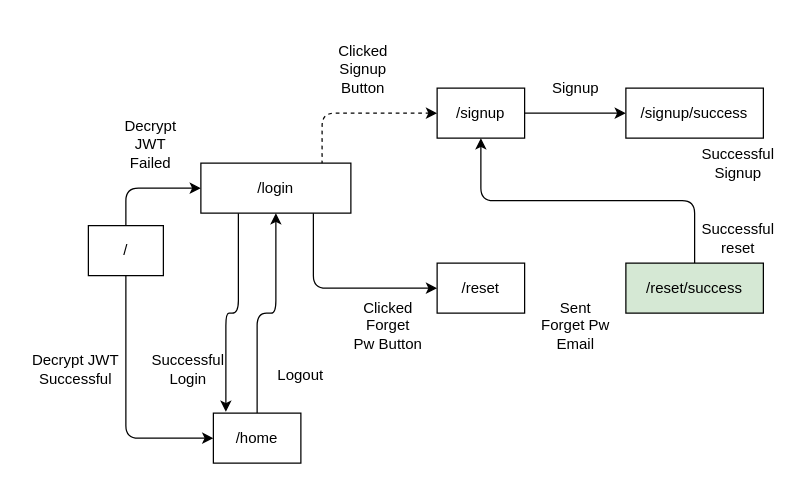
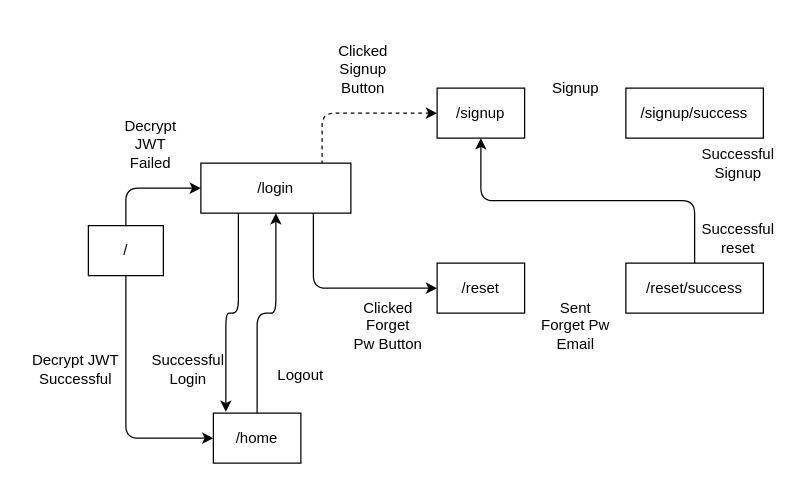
  <mxCell id="0" />
  <mxCell id="1" parent="0" />
  <mxCell id="2" style="html=1;exitX=0.5;exitY=0;exitDx=0;exitDy=0;entryX=0;entryY=0.5;entryDx=0;entryDy=0;edgeStyle=orthogonalEdgeStyle;" edge="1" parent="1" source="4" target="8"><mxGeometry relative="1" as="geometry" /></mxCell>
  <mxCell id="3" style="edgeStyle=orthogonalEdgeStyle;html=1;exitX=0.5;exitY=1;exitDx=0;exitDy=0;entryX=0;entryY=0.5;entryDx=0;entryDy=0;" edge="1" parent="1" source="4" target="23"><mxGeometry relative="1" as="geometry" /></mxCell>
  <mxCell id="4" value="/" style="rounded=0;whiteSpace=wrap;html=1;" vertex="1" parent="1"><mxGeometry x="70" y="180" width="60" height="40" as="geometry" /></mxCell>
  <mxCell id="5" style="edgeStyle=orthogonalEdgeStyle;html=1;exitX=0.808;exitY=0.025;exitDx=0;exitDy=0;entryX=0;entryY=0.5;entryDx=0;entryDy=0;exitPerimeter=0;dashed=1;" edge="1" parent="1" source="8" target="10"><mxGeometry relative="1" as="geometry" /></mxCell>
  <mxCell id="6" style="edgeStyle=orthogonalEdgeStyle;html=1;exitX=0.75;exitY=1;exitDx=0;exitDy=0;entryX=0;entryY=0.5;entryDx=0;entryDy=0;" edge="1" parent="1" source="8" target="16"><mxGeometry relative="1" as="geometry" /></mxCell>
  <mxCell id="7" style="edgeStyle=orthogonalEdgeStyle;html=1;exitX=0.25;exitY=1;exitDx=0;exitDy=0;entryX=0.143;entryY=-0.025;entryDx=0;entryDy=0;entryPerimeter=0;" edge="1" parent="1" source="8" target="23"><mxGeometry relative="1" as="geometry" /></mxCell>
  <mxCell id="8" value="/login" style="rounded=0;whiteSpace=wrap;html=1;" vertex="1" parent="1"><mxGeometry x="160" y="130" width="120" height="40" as="geometry" /></mxCell>
- <mxCell id="9" style="edgeStyle=orthogonalEdgeStyle;html=1;exitX=1;exitY=0.5;exitDx=0;exitDy=0;entryX=0;entryY=0.5;entryDx=0;entryDy=0;" edge="1" parent="1" source="10" target="13"><mxGeometry relative="1" as="geometry" /></mxCell>
  <mxCell id="10" value="/signup" style="rounded=0;whiteSpace=wrap;html=1;" vertex="1" parent="1"><mxGeometry x="349" y="70" width="70" height="40" as="geometry" /></mxCell>
  <mxCell id="11" value="Decrypt JWT Failed" style="text;html=1;strokeColor=none;fillColor=none;align=center;verticalAlign=middle;whiteSpace=wrap;rounded=0;" vertex="1" parent="1"><mxGeometry x="90" y="80" width="60" height="70" as="geometry" /></mxCell>
  <mxCell id="12" value="Clicked&lt;br&gt;Signup&lt;br&gt;Button" style="text;html=1;strokeColor=none;fillColor=none;align=center;verticalAlign=middle;whiteSpace=wrap;rounded=0;" vertex="1" parent="1"><mxGeometry x="260" width="60" height="70" as="geometry" y="20" /></mxCell>
  <mxCell id="13" value="/signup/success" style="rounded=0;whiteSpace=wrap;html=1;" vertex="1" parent="1"><mxGeometry x="500" y="70" width="110" height="40" as="geometry" /></mxCell>
  <mxCell id="14" value="Signup" style="text;html=1;strokeColor=none;fillColor=none;align=center;verticalAlign=middle;whiteSpace=wrap;rounded=0;" vertex="1" parent="1"><mxGeometry x="430" y="50" width="60" height="40" as="geometry" /></mxCell>
  <mxCell id="15" value="Successful&lt;br&gt;Signup" style="text;html=1;strokeColor=none;fillColor=none;align=center;verticalAlign=middle;whiteSpace=wrap;rounded=0;" vertex="1" parent="1"><mxGeometry x="560" y="110" width="60" height="40" as="geometry" /></mxCell>
  <mxCell id="16" value="/reset" style="rounded=0;whiteSpace=wrap;html=1;" vertex="1" parent="1"><mxGeometry x="349" y="210" width="70" height="40" as="geometry" /></mxCell>
  <mxCell id="17" style="edgeStyle=orthogonalEdgeStyle;html=1;exitX=0.5;exitY=0;exitDx=0;exitDy=0;" edge="1" parent="1" source="18" target="10"><mxGeometry relative="1" as="geometry"><mxPoint x="550" y="190" as="targetPoint" /></mxGeometry></mxCell>
- <mxCell id="18" value="/reset/success" style="rounded=0;whiteSpace=wrap;html=1;fillColor=#d5e8d4;" vertex="1" parent="1"><mxGeometry x="500" y="210" width="110" height="40" as="geometry" /></mxCell>
+ <mxCell id="18" value="/reset/success" style="rounded=0;whiteSpace=wrap;html=1;" vertex="1" parent="1"><mxGeometry x="500" y="210" width="110" height="40" as="geometry" /></mxCell>
  <mxCell id="19" value="Successful&lt;br&gt;reset" style="text;html=1;strokeColor=none;fillColor=none;align=center;verticalAlign=middle;whiteSpace=wrap;rounded=0;" vertex="1" parent="1"><mxGeometry x="560" y="170" width="60" height="40" as="geometry" /></mxCell>
  <mxCell id="20" value="Clicked&lt;br&gt;Forget&lt;br&gt;Pw Button" style="text;html=1;strokeColor=none;fillColor=none;align=center;verticalAlign=middle;whiteSpace=wrap;rounded=0;" vertex="1" parent="1"><mxGeometry x="280" y="230" width="60" height="60" as="geometry" /></mxCell>
  <mxCell id="21" value="Sent&lt;br&gt;Forget Pw&lt;br&gt;Email" style="text;html=1;strokeColor=none;fillColor=none;align=center;verticalAlign=middle;whiteSpace=wrap;rounded=0;" vertex="1" parent="1"><mxGeometry x="430" y="230" width="60" height="60" as="geometry" /></mxCell>
  <mxCell id="22" style="edgeStyle=orthogonalEdgeStyle;html=1;entryX=0.5;entryY=1;entryDx=0;entryDy=0;" edge="1" parent="1" source="23" target="8"><mxGeometry relative="1" as="geometry" /></mxCell>
  <mxCell id="23" value="/home" style="rounded=0;whiteSpace=wrap;html=1;" vertex="1" parent="1"><mxGeometry x="170" y="330" width="70" height="40" as="geometry" /></mxCell>
  <mxCell id="24" value="Decrypt JWT&lt;br&gt;Successful" style="text;html=1;strokeColor=none;fillColor=none;align=center;verticalAlign=middle;whiteSpace=wrap;rounded=0;" vertex="1" parent="1"><mxGeometry x="20" y="260" width="80" height="70" as="geometry" /></mxCell>
  <mxCell id="25" value="Successful&lt;br&gt;Login" style="text;html=1;strokeColor=none;fillColor=none;align=center;verticalAlign=middle;whiteSpace=wrap;rounded=0;" vertex="1" parent="1"><mxGeometry x="120" y="260" width="60" height="70" as="geometry" /></mxCell>
  <mxCell id="26" value="Logout" style="text;html=1;strokeColor=none;fillColor=none;align=center;verticalAlign=middle;whiteSpace=wrap;rounded=0;" vertex="1" parent="1"><mxGeometry x="210" y="280" width="60" height="40" as="geometry" /></mxCell>
